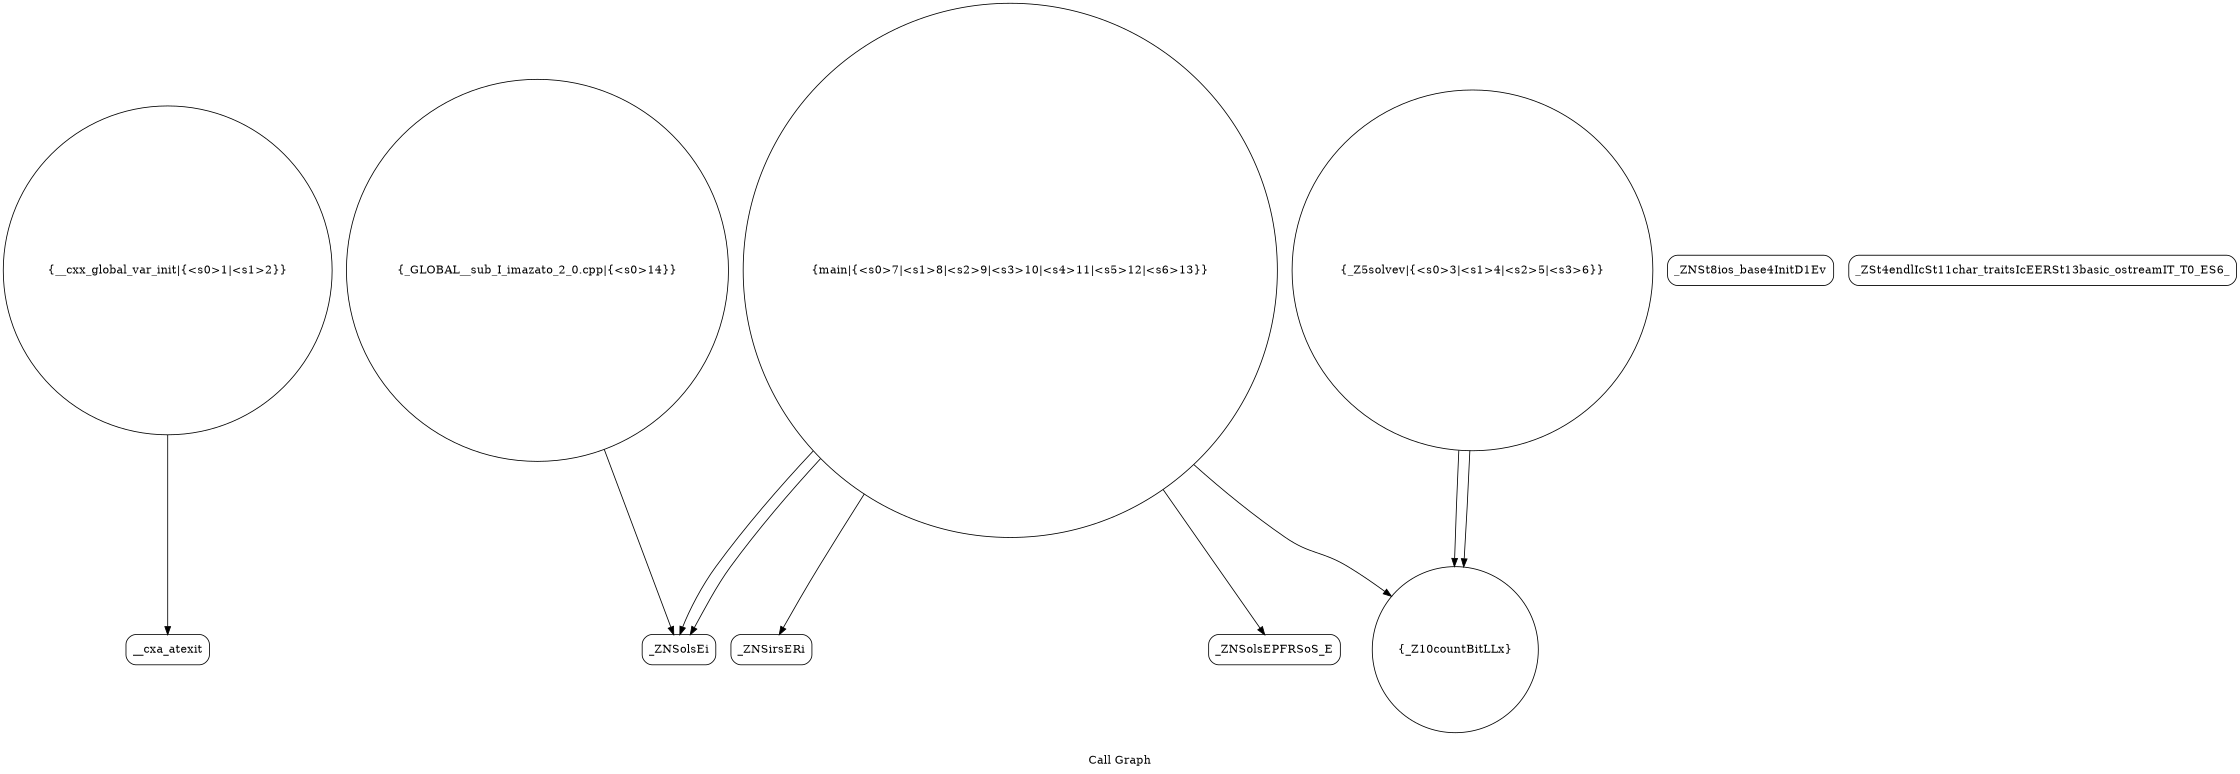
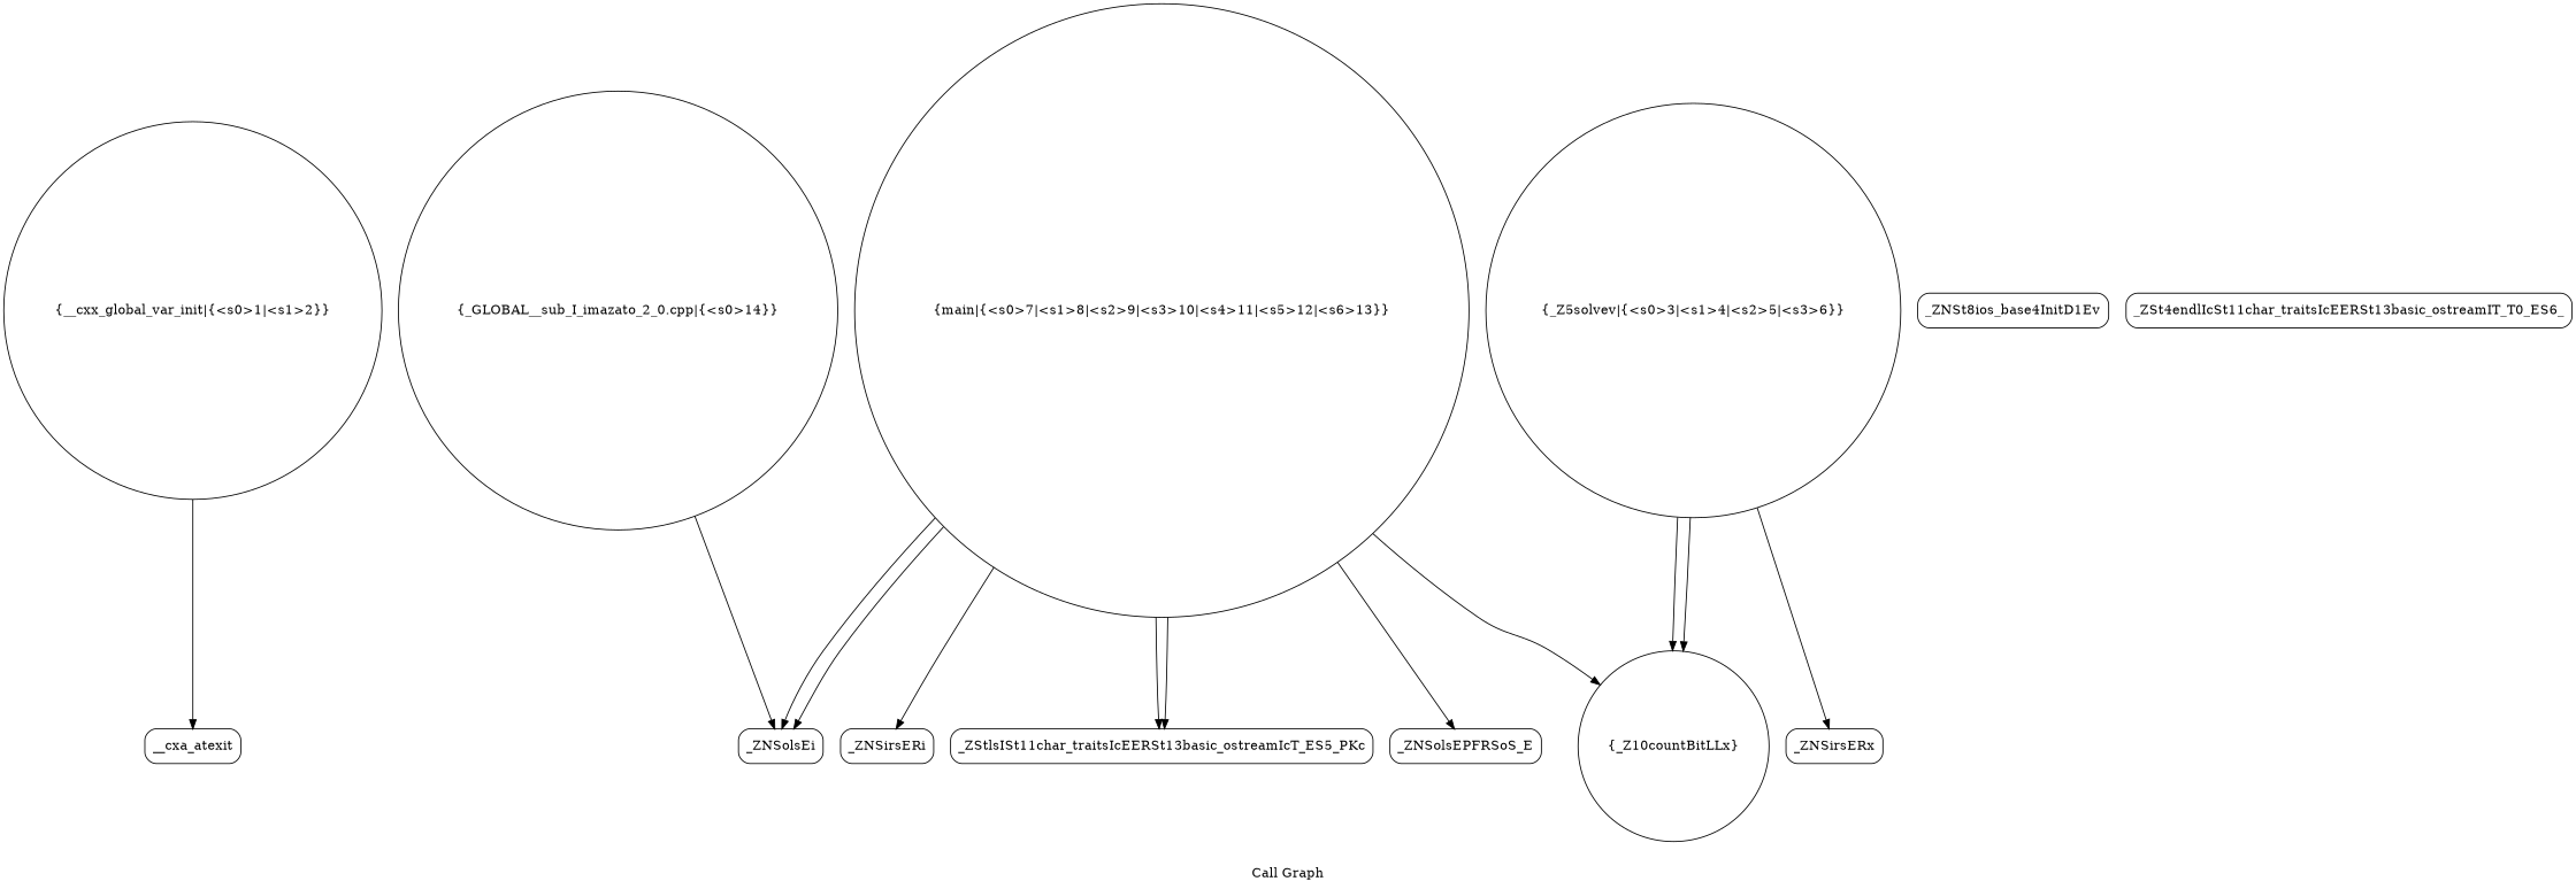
  digraph {
    label="Call Graph"
    node [shape=Mrecord]
    edge [color=black tailport=s1]
    n1 [label="{__cxx_global_var_init|{<s0>1|<s1>2}}" shape=circle]
    n2 [label="{__cxa_atexit}"]
    n3 [label="{_GLOBAL__sub_I_imazato_2_0.cpp|{<s0>14}}" shape=circle]
    n4 [label="{_ZNSolsEi}"]
    n5 [label="{_ZNSt8ios_base4InitD1Ev}"]
    n6 [label="{_ZNSirsERi}"]
    n7 [label="{_Z10countBitLLx}" shape=circle]
+   n8 [label="{_ZNSirsERx}"]
    n9 [label="{_ZSt4endlIcSt11char_traitsIcEERSt13basic_ostreamIT_T0_ES6_}"]
    n10 [label="{main|{<s0>7|<s1>8|<s2>9|<s3>10|<s4>11|<s5>12|<s6>13}}" shape=circle]
+   n11 [label="{_ZStlsISt11char_traitsIcEERSt13basic_ostreamIcT_ES5_PKc}"]
    n12 [label="{_ZNSolsEPFRSoS_E}"]
    n13 [label="{_Z5solvev|{<s0>3|<s1>4|<s2>5|<s3>6}}" shape=circle]
    n1 -> n2
    n3 -> n4 [tailport=s0]
    n10 -> n4 [tailport=s2]
    n10 -> n4 [tailport=s5]
    n10 -> n6 [tailport=s0]
    n10 -> n7 [tailport=s4]
+   n10 -> n11
+   n10 -> n11 [tailport=s3]
    n10 -> n12 [tailport=s6]
    n13 -> n7
    n13 -> n7 [tailport=s2]
+   n13 -> n8 [tailport=s0]
  }
